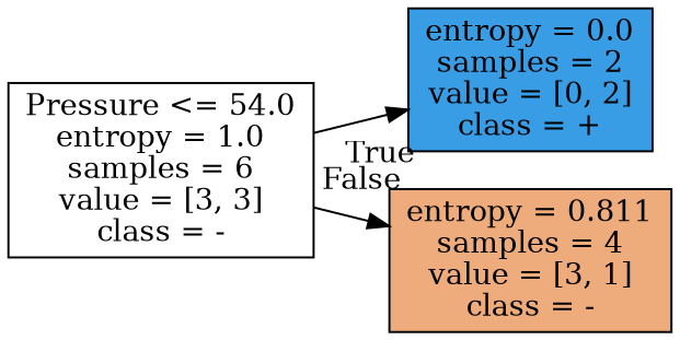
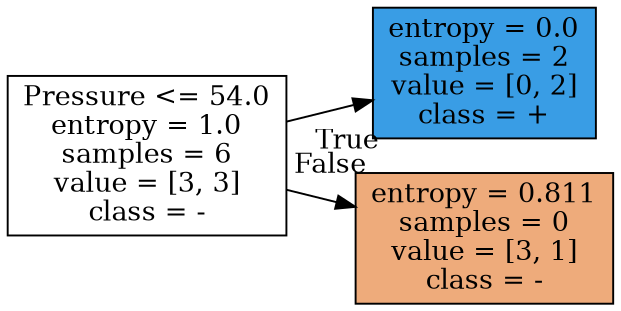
  digraph {
    rankdir=LR
    node [color=black shape=box style=filled]
    edge [labeldistance=2.5]
    n1 [fillcolor="#ffffff" label="Pressure <= 54.0\nentropy = 1.0\nsamples = 6\nvalue = [3, 3]\nclass = -"]
    n2 [fillcolor="#399de5" label="entropy = 0.0\nsamples = 2\nvalue = [0, 2]\nclass = +"]
-   n3 [fillcolor="#eeab7b" label="entropy = 0.811\nsamples = 4\nvalue = [3, 1]\nclass = -"]
+   n3 [fillcolor="#eeab7b" label="entropy = 0.811\nsamples = 0\nvalue = [3, 1]\nclass = -"]
    n1 -> n2 [headlabel=True labelangle=45]
    n1 -> n3 [headlabel=False labelangle=-45]
  }
